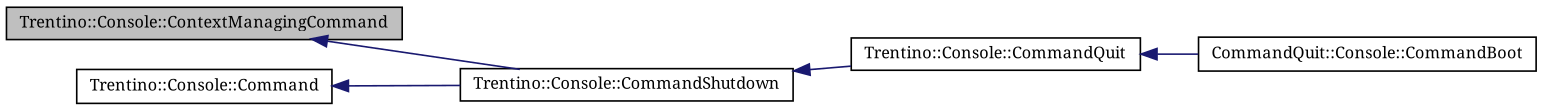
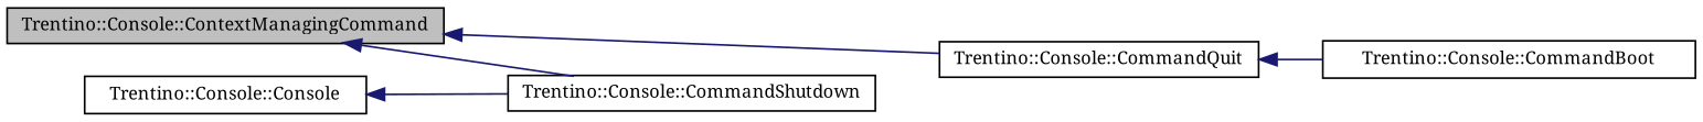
  digraph {
    fontname="Noto Serif"
    rankdir=LR
    node [color=black fillcolor=white fontname="Noto Serif" fontsize=10 shape=record style=filled]
    edge [color=midnightblue dir=back fontname="Noto Serif" fontsize=10 labelfontname=Helvetica labelfontsize=10 style=solid]
    n1 [fillcolor=grey75 fontcolor=black height=0.2 label="Trentino::Console::ContextManagingCommand" width=0.4]
    n2 [height=0.2 label="Trentino::Console::CommandQuit" width=0.4]
    n3 [height=0.2 label="Trentino::Console::CommandShutdown" width=0.4]
-   n4 [height=0.2 label="CommandQuit::Console::CommandBoot" width=0.4]
-   n5 [height=0.2 label="Trentino::Console::Command" width=0.4]
-   n3 -> n2
+   n4 [height=0.2 label="Trentino::Console::CommandBoot" width=0.4]
+   n5 [height=0.2 label="Trentino::Console::Console" width=0.4]
+   n1 -> n2
    n1 -> n3
    n2 -> n4
    n5 -> n3
  }
